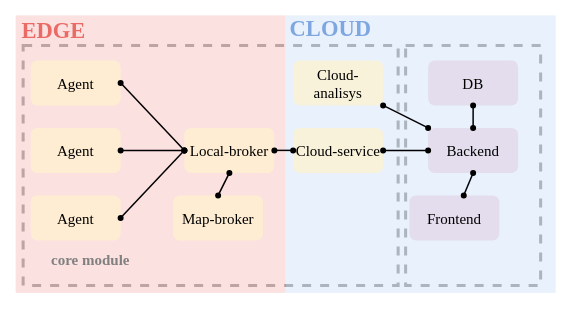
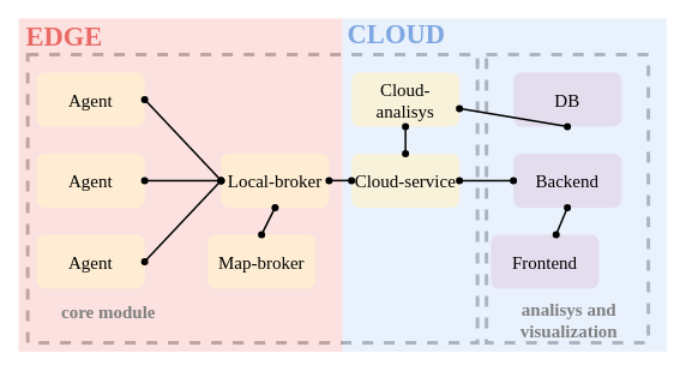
  <mxCell id="0" />
  <mxCell id="1" parent="0" />
  <mxCell id="2" value="" style="rounded=0;whiteSpace=wrap;html=1;fontFamily=Lucida Console;fontSize=30;fontColor=#7EA6E0;opacity=60;fillColor=none;strokeWidth=4;dashed=1;" parent="1" vertex="1"><mxGeometry x="30" y="60" width="500" height="320" as="geometry" /></mxCell>
  <mxCell id="3" value="" style="rounded=0;whiteSpace=wrap;html=1;fontFamily=Lucida Console;fontSize=30;fontColor=#7EA6E0;opacity=60;fillColor=none;strokeWidth=4;dashed=1;" parent="1" vertex="1"><mxGeometry x="540" y="60" width="180" height="320" as="geometry" /></mxCell>
  <mxCell id="4" value="" style="rounded=0;whiteSpace=wrap;html=1;fontFamily=Lucida Console;fontSize=20;fillColor=#dae8fc;strokeColor=none;opacity=60;" parent="1" vertex="1"><mxGeometry x="380" y="20" width="360" height="370" as="geometry" /></mxCell>
  <mxCell id="5" value="" style="rounded=0;whiteSpace=wrap;html=1;fontFamily=Lucida Console;fontSize=20;fillColor=#f8cecc;strokeColor=none;opacity=60;" parent="1" vertex="1"><mxGeometry x="20" y="20" width="360" height="370" as="geometry" /></mxCell>
  <mxCell id="6" value="&lt;span style=&quot;font-size: 20px;&quot;&gt;&lt;font face=&quot;Lucida Console&quot;&gt;Agent&lt;/font&gt;&lt;/span&gt;" style="rounded=1;whiteSpace=wrap;html=1;fillColor=#fff2cc;strokeColor=none;opacity=70;" parent="1" vertex="1"><mxGeometry x="40" y="80" width="120" height="60" as="geometry" /></mxCell>
  <mxCell id="7" value="&lt;span style=&quot;font-size: 20px;&quot;&gt;&lt;font face=&quot;Lucida Console&quot;&gt;Agent&lt;/font&gt;&lt;/span&gt;" style="rounded=1;whiteSpace=wrap;html=1;fillColor=#fff2cc;strokeColor=none;opacity=70;" parent="1" vertex="1"><mxGeometry x="40" y="170" width="120" height="60" as="geometry" /></mxCell>
  <mxCell id="8" value="&lt;span style=&quot;font-size: 20px;&quot;&gt;&lt;font face=&quot;Lucida Console&quot;&gt;Agent&lt;/font&gt;&lt;/span&gt;" style="rounded=1;whiteSpace=wrap;html=1;fillColor=#fff2cc;strokeColor=none;opacity=70;" parent="1" vertex="1"><mxGeometry x="40" y="260" width="120" height="60" as="geometry" /></mxCell>
  <mxCell id="9" value="&lt;font face=&quot;Lucida Console&quot;&gt;&lt;span style=&quot;font-size: 20px;&quot;&gt;Backend&lt;/span&gt;&lt;/font&gt;" style="rounded=1;whiteSpace=wrap;html=1;fillColor=#e1d5e7;strokeColor=none;opacity=70;" parent="1" vertex="1"><mxGeometry x="570" y="170" width="120" height="60" as="geometry" /></mxCell>
  <mxCell id="10" value="&lt;font face=&quot;Lucida Console&quot;&gt;&lt;span style=&quot;font-size: 20px;&quot;&gt;Frontend&lt;/span&gt;&lt;/font&gt;" style="rounded=1;whiteSpace=wrap;html=1;fillColor=#e1d5e7;strokeColor=none;opacity=70;" parent="1" vertex="1"><mxGeometry x="545" y="260" width="120" height="60" as="geometry" /></mxCell>
  <mxCell id="11" value="&lt;font face=&quot;Lucida Console&quot;&gt;&lt;span style=&quot;font-size: 20px;&quot;&gt;DB&lt;/span&gt;&lt;/font&gt;" style="rounded=1;whiteSpace=wrap;html=1;fillColor=#e1d5e7;strokeColor=none;opacity=70;" parent="1" vertex="1"><mxGeometry x="570" y="80" width="120" height="60" as="geometry" /></mxCell>
  <mxCell id="12" value="&lt;font face=&quot;Lucida Console&quot;&gt;&lt;span style=&quot;font-size: 20px;&quot;&gt;Map-broker&lt;/span&gt;&lt;/font&gt;" style="rounded=1;whiteSpace=wrap;html=1;fillColor=#fff2cc;strokeColor=none;opacity=70;" parent="1" vertex="1"><mxGeometry x="230" y="260" width="120" height="60" as="geometry" /></mxCell>
  <mxCell id="13" value="&lt;font face=&quot;Lucida Console&quot;&gt;&lt;span style=&quot;font-size: 20px;&quot;&gt;Local-broker&lt;/span&gt;&lt;/font&gt;" style="rounded=1;whiteSpace=wrap;html=1;fillColor=#fff2cc;strokeColor=none;opacity=70;" parent="1" vertex="1"><mxGeometry x="245" y="170" width="120" height="60" as="geometry" /></mxCell>
  <mxCell id="14" value="&lt;span style=&quot;font-size: 20px;&quot;&gt;&lt;font face=&quot;Lucida Console&quot;&gt;Cloud-analisys&lt;/font&gt;&lt;/span&gt;" style="rounded=1;whiteSpace=wrap;html=1;fillColor=#fff2cc;strokeColor=none;opacity=70;" parent="1" vertex="1"><mxGeometry x="390" y="80" width="120" height="60" as="geometry" /></mxCell>
  <mxCell id="15" value="" style="endArrow=oval;html=1;rounded=0;fontFamily=Lucida Console;fontSize=20;exitX=1;exitY=0.5;exitDx=0;exitDy=0;entryX=0;entryY=0.5;entryDx=0;entryDy=0;startArrow=oval;startFill=1;strokeWidth=2;endFill=1;" parent="1" source="6" target="13" edge="1"><mxGeometry width="50" height="50" relative="1" as="geometry"><mxPoint x="200" y="110" as="sourcePoint" /><mxPoint x="250" y="60" as="targetPoint" /></mxGeometry></mxCell>
  <mxCell id="16" value="" style="endArrow=oval;html=1;rounded=0;fontFamily=Lucida Console;fontSize=20;exitX=1;exitY=0.5;exitDx=0;exitDy=0;entryX=0;entryY=0.5;entryDx=0;entryDy=0;startArrow=oval;startFill=1;strokeWidth=2;endFill=1;" parent="1" source="7" target="13" edge="1"><mxGeometry width="50" height="50" relative="1" as="geometry"><mxPoint x="170" y="120" as="sourcePoint" /><mxPoint x="240" y="210" as="targetPoint" /></mxGeometry></mxCell>
  <mxCell id="17" value="" style="endArrow=oval;html=1;rounded=0;fontFamily=Lucida Console;fontSize=20;exitX=1;exitY=0.5;exitDx=0;exitDy=0;entryX=0;entryY=0.5;entryDx=0;entryDy=0;startArrow=oval;startFill=1;strokeWidth=2;endFill=1;" parent="1" source="8" target="13" edge="1"><mxGeometry width="50" height="50" relative="1" as="geometry"><mxPoint x="200" y="310" as="sourcePoint" /><mxPoint x="270" y="400" as="targetPoint" /></mxGeometry></mxCell>
- <mxCell id="18" value="" style="endArrow=oval;html=1;rounded=0;fontFamily=Lucida Console;fontSize=20;exitX=0.5;exitY=1;exitDx=0;exitDy=0;startArrow=oval;startFill=1;strokeWidth=2;endFill=1;" parent="1" source="11" target="9" edge="1"><mxGeometry width="50" height="50" relative="1" as="geometry"><mxPoint x="460" y="50" as="sourcePoint" /><mxPoint x="530" y="140" as="targetPoint" /></mxGeometry></mxCell>
+ <mxCell id="18" value="" style="endArrow=oval;html=1;rounded=0;fontFamily=Lucida Console;fontSize=20;exitX=0.5;exitY=1;exitDx=0;exitDy=0;startArrow=oval;startFill=1;strokeWidth=2;endFill=1;" parent="1" source="11" target="14" edge="1"><mxGeometry width="50" height="50" relative="1" as="geometry"><mxPoint x="460" y="50" as="sourcePoint" /><mxPoint x="530" y="140" as="targetPoint" /></mxGeometry></mxCell>
  <mxCell id="19" value="" style="endArrow=oval;html=1;rounded=0;fontFamily=Lucida Console;fontSize=20;exitX=0.5;exitY=1;exitDx=0;exitDy=0;entryX=0.5;entryY=0;entryDx=0;entryDy=0;startArrow=oval;startFill=1;strokeWidth=2;endFill=1;" parent="1" source="13" target="12" edge="1"><mxGeometry width="50" height="50" relative="1" as="geometry"><mxPoint x="240" y="190" as="sourcePoint" /><mxPoint x="310" y="280" as="targetPoint" /></mxGeometry></mxCell>
  <mxCell id="20" value="&lt;font color=&quot;#ea6b66&quot; style=&quot;font-size: 30px;&quot;&gt;&lt;b&gt;EDGE&lt;/b&gt;&lt;/font&gt;" style="text;html=1;strokeColor=none;fillColor=none;align=center;verticalAlign=middle;whiteSpace=wrap;rounded=0;fontFamily=Lucida Console;fontSize=20;opacity=60;" parent="1" vertex="1"><mxGeometry x="41" y="25" width="60" height="30" as="geometry" /></mxCell>
  <mxCell id="21" value="&lt;font color=&quot;#7ea6e0&quot; style=&quot;font-size: 30px;&quot;&gt;&lt;b style=&quot;&quot;&gt;CLOUD&lt;/b&gt;&lt;/font&gt;" style="text;html=1;strokeColor=none;fillColor=none;align=center;verticalAlign=middle;whiteSpace=wrap;rounded=0;fontFamily=Lucida Console;fontSize=20;opacity=60;" parent="1" vertex="1"><mxGeometry x="410" y="22" width="60" height="30" as="geometry" /></mxCell>
  <mxCell id="22" value="" style="endArrow=oval;html=1;rounded=0;fontFamily=Lucida Console;fontSize=20;exitX=1;exitY=0.5;exitDx=0;exitDy=0;startArrow=oval;startFill=1;strokeWidth=2;endFill=1;" parent="1" target="10" edge="1"><mxGeometry width="50" height="50" relative="1" as="geometry"><mxPoint x="630" y="230" as="sourcePoint" /><mxPoint x="700" y="320" as="targetPoint" /></mxGeometry></mxCell>
  <mxCell id="23" value="&lt;font color=&quot;#808080&quot; size=&quot;1&quot;&gt;&lt;b style=&quot;font-size: 20px;&quot;&gt;core module&lt;/b&gt;&lt;/font&gt;" style="text;html=1;strokeColor=none;fillColor=none;align=center;verticalAlign=middle;whiteSpace=wrap;rounded=0;fontFamily=Lucida Console;fontSize=20;opacity=60;" parent="1" vertex="1"><mxGeometry x="35" y="330" width="170" height="30" as="geometry" /></mxCell>
+ <mxCell id="24" value="&lt;font color=&quot;#808080&quot; size=&quot;1&quot;&gt;&lt;b style=&quot;font-size: 20px;&quot;&gt;analisys and visualization&lt;/b&gt;&lt;/font&gt;" style="text;html=1;strokeColor=none;fillColor=none;align=center;verticalAlign=middle;whiteSpace=wrap;rounded=0;fontFamily=Lucida Console;fontSize=20;opacity=60;" parent="1" vertex="1"><mxGeometry x="547" y="339" width="170" height="30" as="geometry" /></mxCell>
  <mxCell id="25" value="&lt;span style=&quot;font-size: 20px;&quot;&gt;&lt;font face=&quot;Lucida Console&quot;&gt;Cloud-service&lt;/font&gt;&lt;/span&gt;" style="rounded=1;whiteSpace=wrap;html=1;fillColor=#fff2cc;strokeColor=none;opacity=70;" vertex="1" parent="1"><mxGeometry x="390" y="170" width="120" height="60" as="geometry" /></mxCell>
- <mxCell id="26" value="" style="endArrow=oval;html=1;rounded=0;fontFamily=Lucida Console;fontSize=20;startArrow=oval;startFill=1;strokeWidth=2;endFill=1;" edge="1" parent="1" source="14" target="9"><mxGeometry width="50" height="50" relative="1" as="geometry"><mxPoint x="449.66" y="160" as="sourcePoint" /><mxPoint x="449.66" y="190" as="targetPoint" /></mxGeometry></mxCell>
+ <mxCell id="26" value="" style="endArrow=oval;html=1;rounded=0;fontFamily=Lucida Console;fontSize=20;entryX=0.5;entryY=0;entryDx=0;entryDy=0;startArrow=oval;startFill=1;strokeWidth=2;endFill=1;" edge="1" parent="1" source="14" target="25"><mxGeometry width="50" height="50" relative="1" as="geometry"><mxPoint x="449.66" y="160" as="sourcePoint" /><mxPoint x="449.66" y="190" as="targetPoint" /></mxGeometry></mxCell>
  <mxCell id="27" value="" style="endArrow=oval;html=1;rounded=0;fontFamily=Lucida Console;fontSize=20;entryX=1;entryY=0.5;entryDx=0;entryDy=0;startArrow=oval;startFill=1;strokeWidth=2;endFill=1;exitX=0;exitY=0.5;exitDx=0;exitDy=0;" edge="1" parent="1" source="9" target="25"><mxGeometry width="50" height="50" relative="1" as="geometry"><mxPoint x="460" y="150" as="sourcePoint" /><mxPoint x="460" y="180" as="targetPoint" /></mxGeometry></mxCell>
  <mxCell id="28" value="" style="endArrow=oval;html=1;rounded=0;fontFamily=Lucida Console;fontSize=20;entryX=1;entryY=0.5;entryDx=0;entryDy=0;startArrow=oval;startFill=1;strokeWidth=2;endFill=1;" edge="1" parent="1" target="13"><mxGeometry width="50" height="50" relative="1" as="geometry"><mxPoint x="390" y="200" as="sourcePoint" /><mxPoint x="360" y="199.76" as="targetPoint" /></mxGeometry></mxCell>
